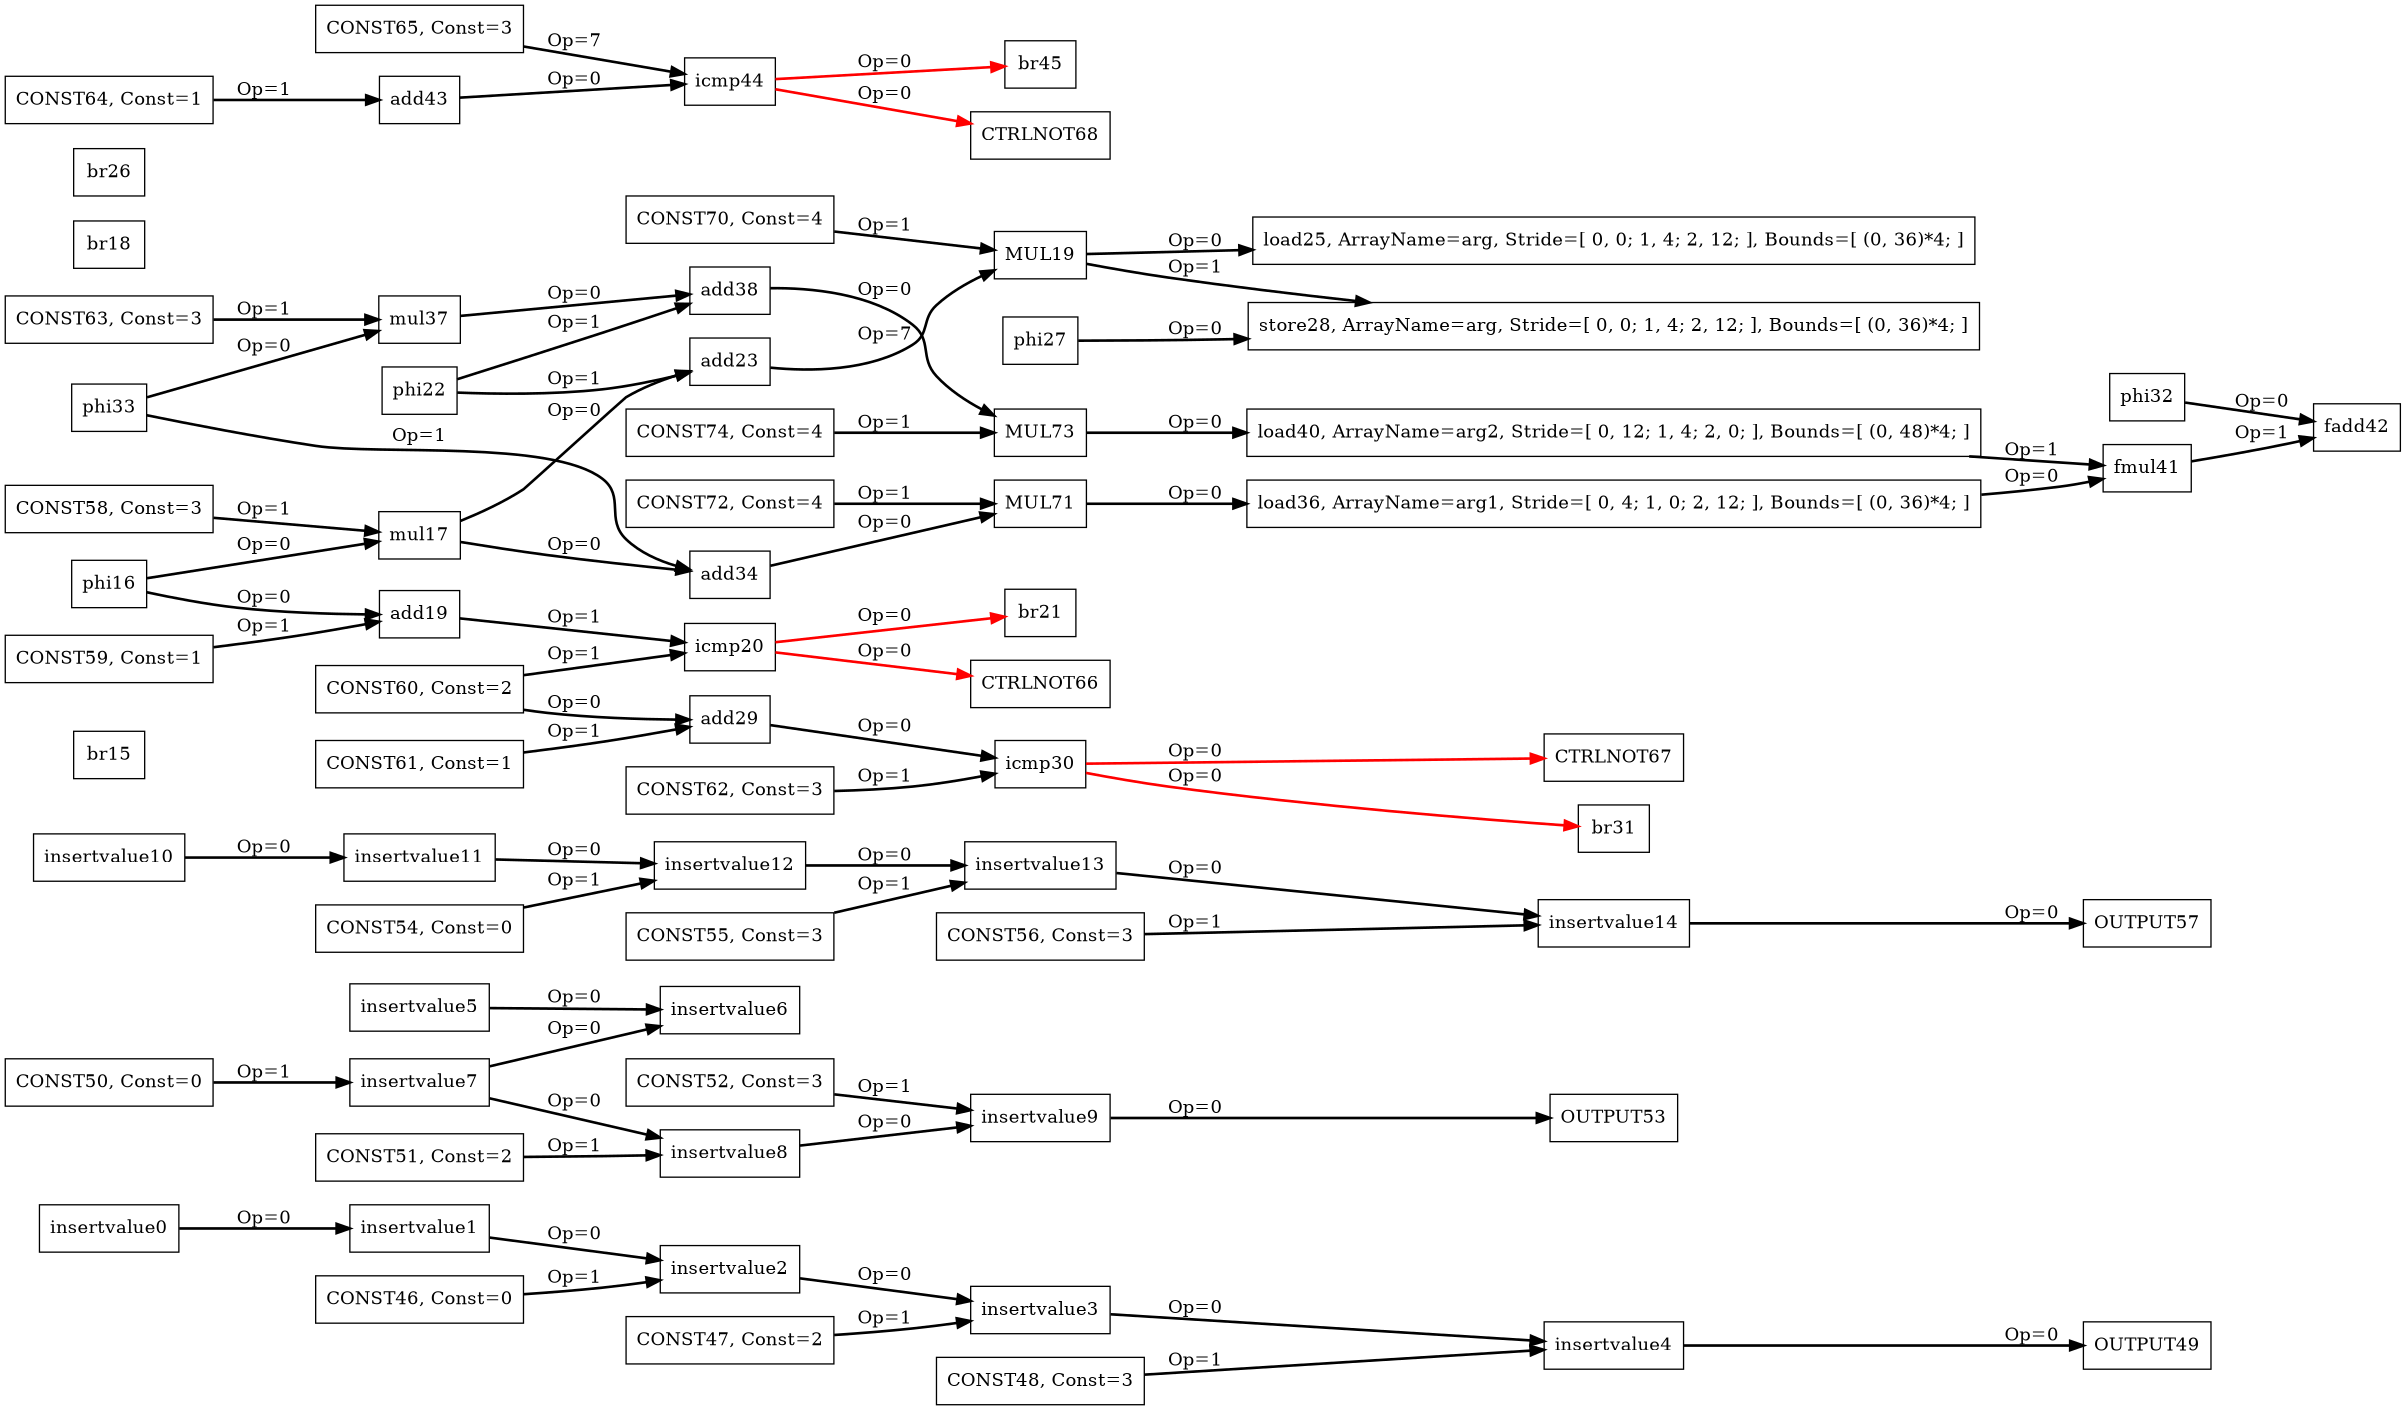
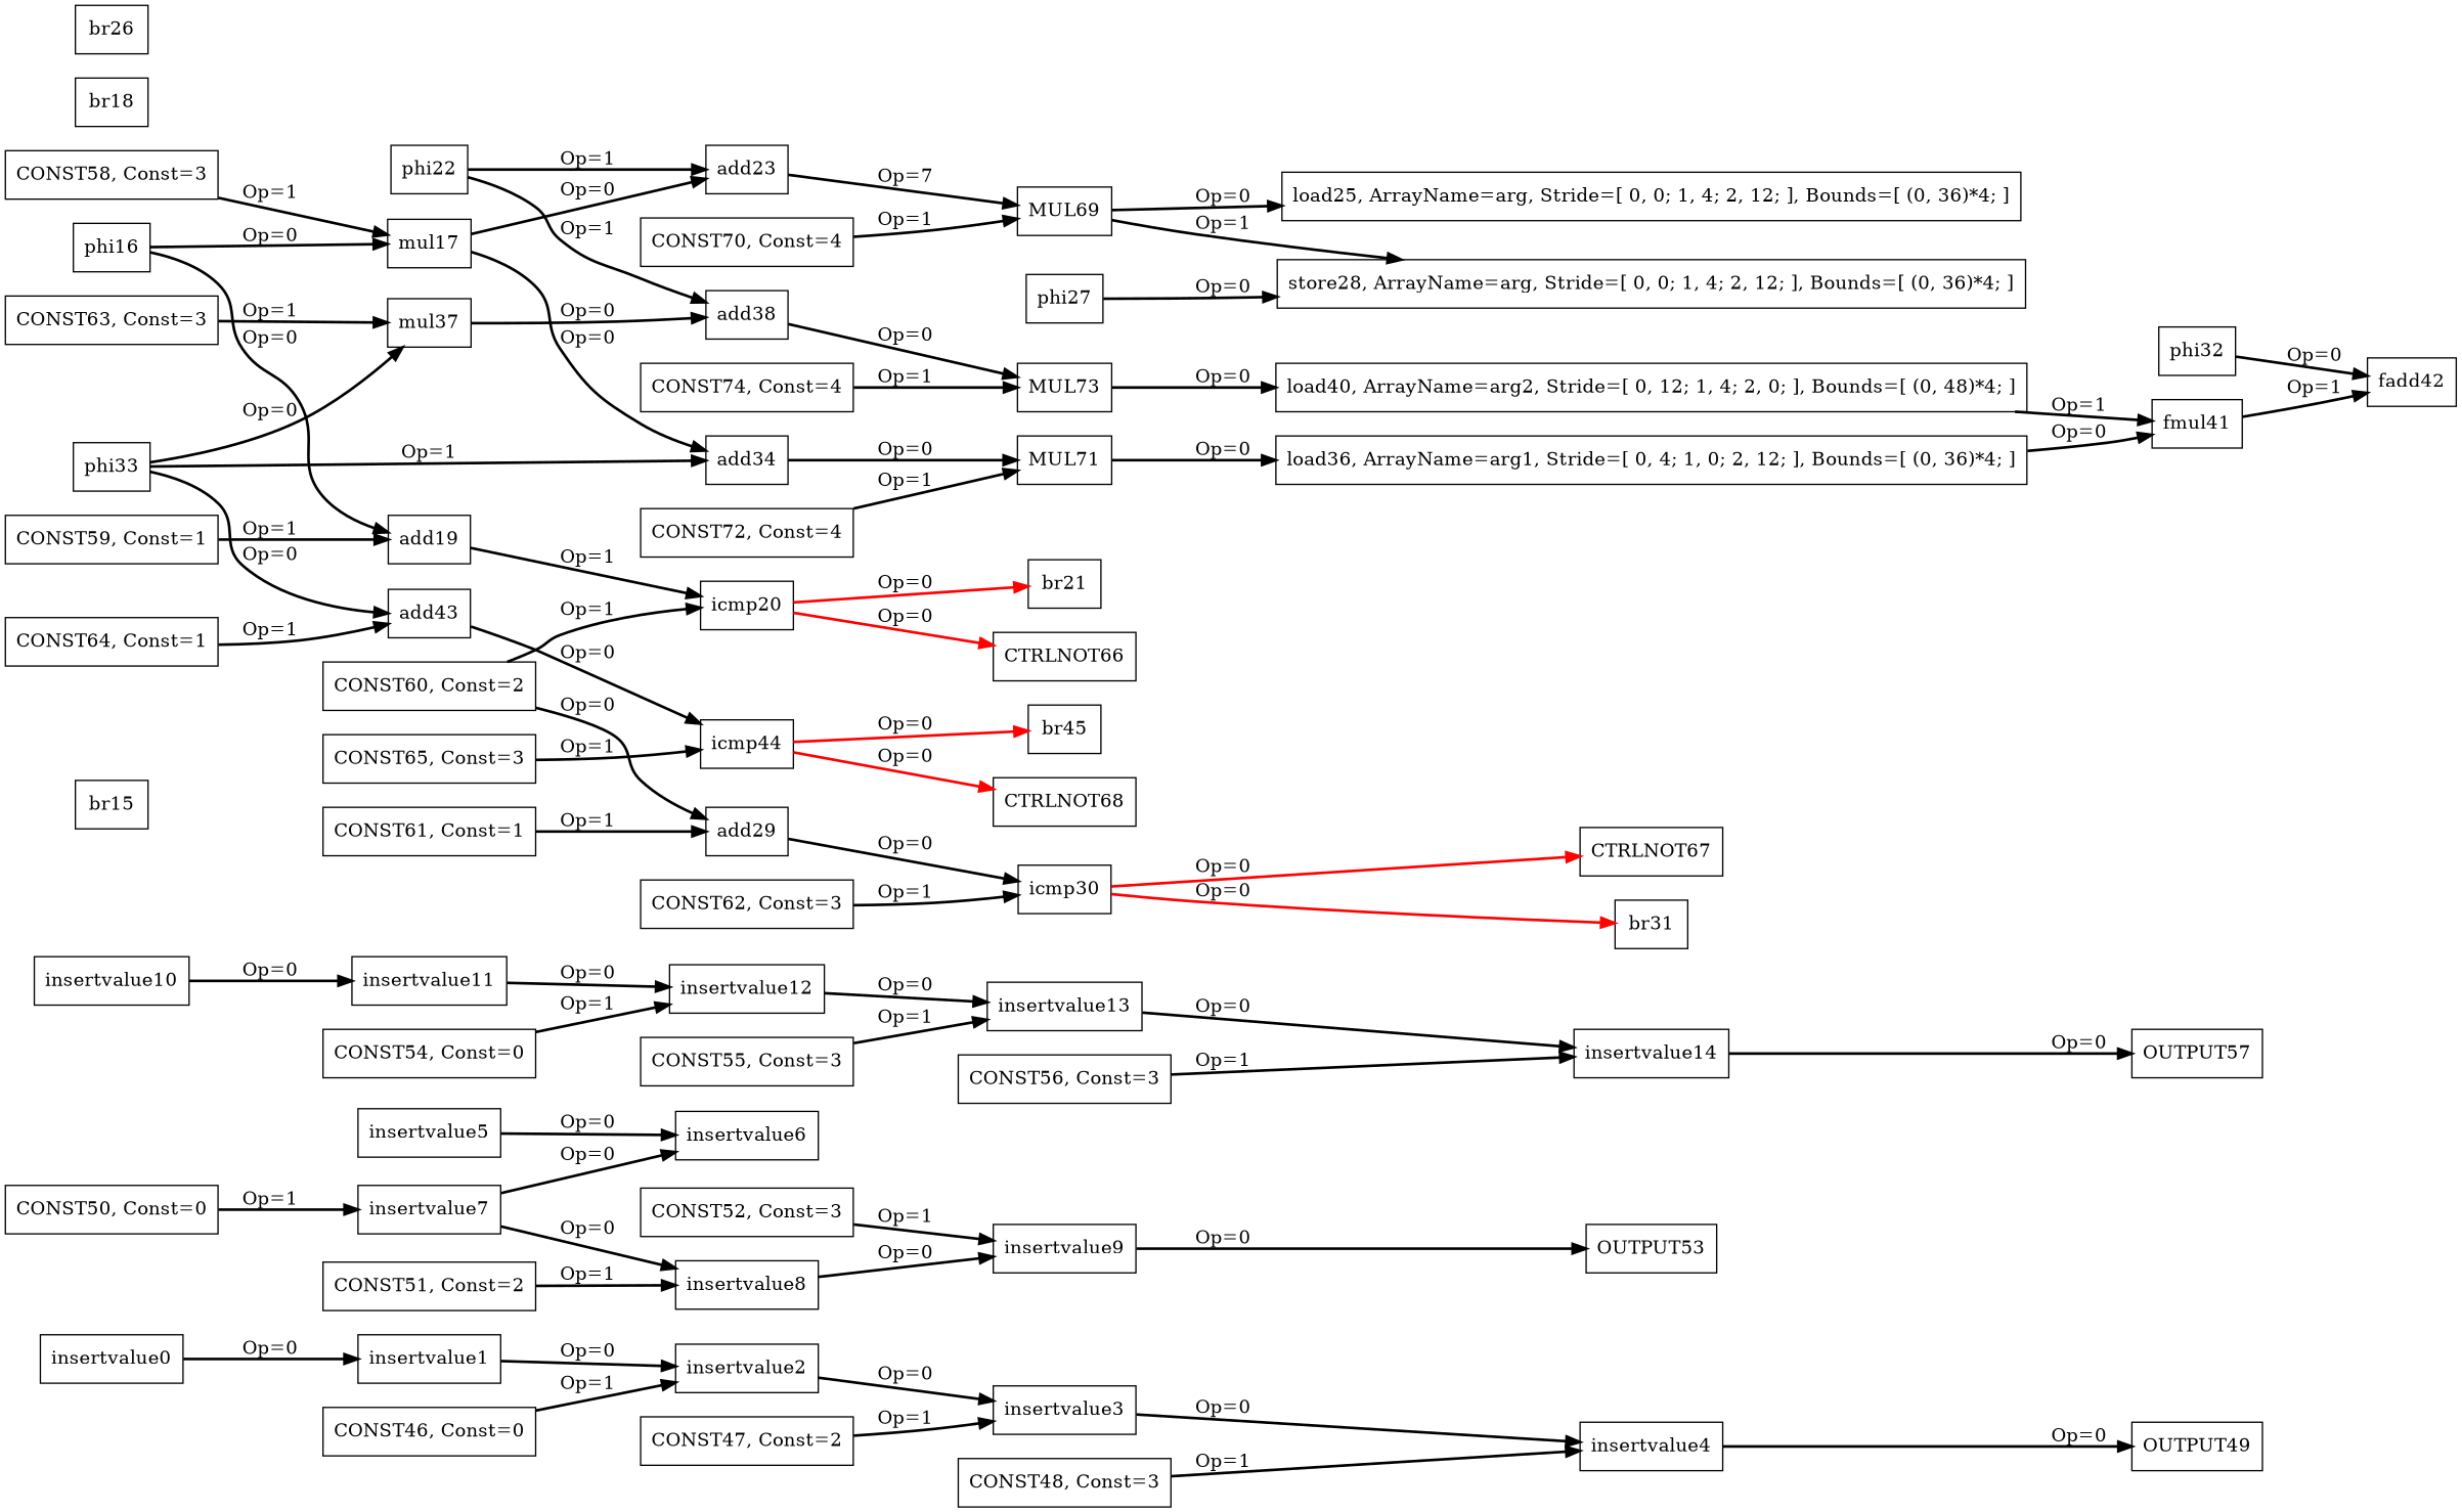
  digraph {
    rankdir=LR
    node [color=black shape=box]
    edge [color=black style=bold]
    n1 [label=insertvalue0]
    n2 [label=insertvalue1]
    n3 [label=insertvalue2]
    n4 [label=insertvalue3]
    n5 [label=insertvalue4]
    n6 [label=OUTPUT49]
    n7 [label=insertvalue5]
    n8 [label=insertvalue6]
    n9 [label=insertvalue7]
    n10 [label=insertvalue8]
    n11 [label=insertvalue9]
    n12 [label=OUTPUT53]
    n13 [label=insertvalue10]
    n14 [label=insertvalue11]
    n15 [label=insertvalue12]
    n16 [label=insertvalue13]
    n17 [label=insertvalue14]
    n18 [label=OUTPUT57]
    n19 [label=br15]
    n20 [label=phi16]
    n21 [label=mul17]
    n22 [label=add19]
    n23 [label=add23]
    n24 [label=add34]
    n25 [label=icmp20]
-   n26 [label=MUL19]
+   n26 [label=MUL69]
    n27 [label=MUL71]
    n28 [label=br18]
    n29 [label=br21]
    n30 [label=CTRLNOT66]
    n31 [label=phi22]
    n32 [label=add38]
    n33 [label=add29]
    n34 [label=icmp30]
    n35 [label=MUL73]
    n36 [label="load25, ArrayName=arg, Stride=[ 0, 0; 1, 4; 2, 12; ], Bounds=[ (0, 36)*4; ]"]
    n37 [label="store28, ArrayName=arg, Stride=[ 0, 0; 1, 4; 2, 12; ], Bounds=[ (0, 36)*4; ]"]
    n38 [label=br26]
    n39 [label=phi27]
    n40 [label=br31]
    n41 [label=CTRLNOT67]
    n42 [label=phi32]
    n43 [label=fadd42]
    n44 [label=phi33]
    n45 [label=mul37]
    n46 [label=add43]
    n47 [label=icmp44]
    n48 [label="load36, ArrayName=arg1, Stride=[ 0, 4; 1, 0; 2, 12; ], Bounds=[ (0, 36)*4; ]"]
    n49 [label=fmul41]
    n50 [label="load40, ArrayName=arg2, Stride=[ 0, 12; 1, 4; 2, 0; ], Bounds=[ (0, 48)*4; ]"]
    n51 [label=br45]
    n52 [label=CTRLNOT68]
    n53 [label="CONST46, Const=0"]
    n54 [label="CONST47, Const=2"]
    n55 [label="CONST48, Const=3"]
    n56 [label="CONST50, Const=0"]
    n57 [label="CONST51, Const=2"]
    n58 [label="CONST52, Const=3"]
    n59 [label="CONST54, Const=0"]
    n60 [label="CONST55, Const=3"]
    n61 [label="CONST56, Const=3"]
    n62 [label="CONST58, Const=3"]
    n63 [label="CONST59, Const=1"]
    n64 [label="CONST60, Const=2"]
    n65 [label="CONST61, Const=1"]
    n66 [label="CONST62, Const=3"]
    n67 [label="CONST63, Const=3"]
    n68 [label="CONST64, Const=1"]
    n69 [label="CONST65, Const=3"]
    n70 [label="CONST70, Const=4"]
    n71 [label="CONST72, Const=4"]
    n72 [label="CONST74, Const=4"]
    n1 -> n2 [label="Op=0"]
    n2 -> n3 [label="Op=0"]
    n3 -> n4 [label="Op=0"]
    n4 -> n5 [label="Op=0"]
    n5 -> n6 [label="Op=0"]
    n7 -> n8 [label="Op=0"]
    n9 -> n8 [label="Op=0"]
    n9 -> n10 [label="Op=0"]
    n10 -> n11 [label="Op=0"]
    n11 -> n12 [label="Op=0"]
    n13 -> n14 [label="Op=0"]
    n14 -> n15 [label="Op=0"]
    n15 -> n16 [label="Op=0"]
    n16 -> n17 [label="Op=0"]
    n17 -> n18 [label="Op=0"]
    n20 -> n21 [label="Op=0"]
    n20 -> n22 [label="Op=0"]
    n21 -> n23 [label="Op=0"]
    n21 -> n24 [label="Op=0"]
    n22 -> n25 [label="Op=1"]
    n23 -> n26 [label="Op=7"]
    n24 -> n27 [label="Op=0"]
    n25 -> n29 [color=red label="Op=0"]
    n25 -> n30 [color=red label="Op=0"]
    n26 -> n36 [label="Op=0"]
    n26 -> n37 [label="Op=1"]
    n27 -> n48 [label="Op=0"]
    n31 -> n23 [label="Op=1"]
    n31 -> n32 [label="Op=1"]
    n32 -> n35 [label="Op=0"]
    n33 -> n34 [label="Op=0"]
    n34 -> n40 [color=red label="Op=0"]
    n34 -> n41 [color=red label="Op=0"]
    n35 -> n50 [label="Op=0"]
    n39 -> n37 [label="Op=0"]
    n42 -> n43 [label="Op=0"]
    n44 -> n24 [label="Op=1"]
    n44 -> n45 [label="Op=0"]
+   n44 -> n46 [label="Op=0"]
    n45 -> n32 [label="Op=0"]
    n46 -> n47 [label="Op=0"]
    n47 -> n51 [color=red label="Op=0"]
    n47 -> n52 [color=red label="Op=0"]
    n48 -> n49 [label="Op=0"]
    n49 -> n43 [label="Op=1"]
    n50 -> n49 [label="Op=1"]
    n53 -> n3 [label="Op=1"]
    n54 -> n4 [label="Op=1"]
    n55 -> n5 [label="Op=1"]
    n56 -> n9 [label="Op=1"]
    n57 -> n10 [label="Op=1"]
    n58 -> n11 [label="Op=1"]
    n59 -> n15 [label="Op=1"]
    n60 -> n16 [label="Op=1"]
    n61 -> n17 [label="Op=1"]
    n62 -> n21 [label="Op=1"]
    n63 -> n22 [label="Op=1"]
    n64 -> n25 [label="Op=1"]
    n64 -> n33 [label="Op=0"]
    n65 -> n33 [label="Op=1"]
    n66 -> n34 [label="Op=1"]
    n67 -> n45 [label="Op=1"]
    n68 -> n46 [label="Op=1"]
-   n69 -> n47 [label="Op=7"]
+   n69 -> n47 [label="Op=1"]
    n70 -> n26 [label="Op=1"]
    n71 -> n27 [label="Op=1"]
    n72 -> n35 [label="Op=1"]
  }
